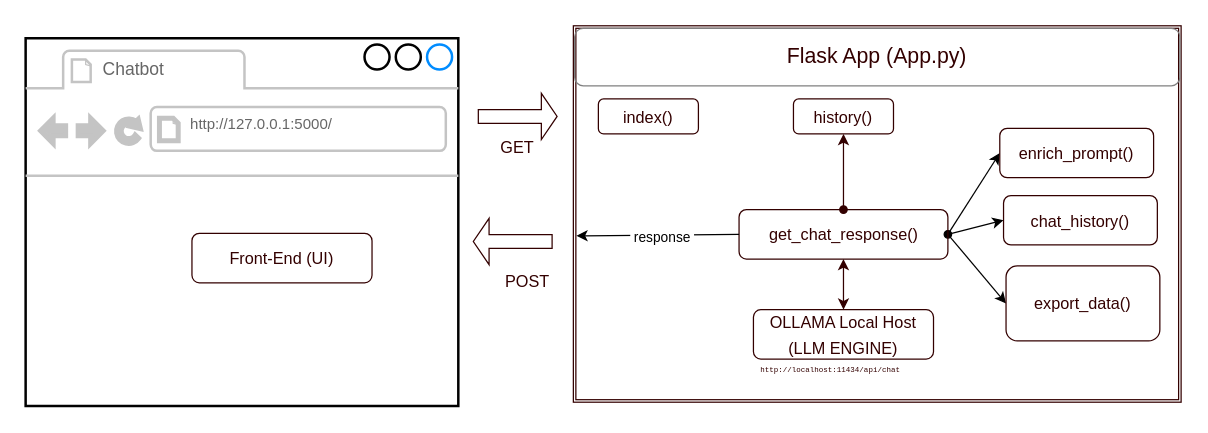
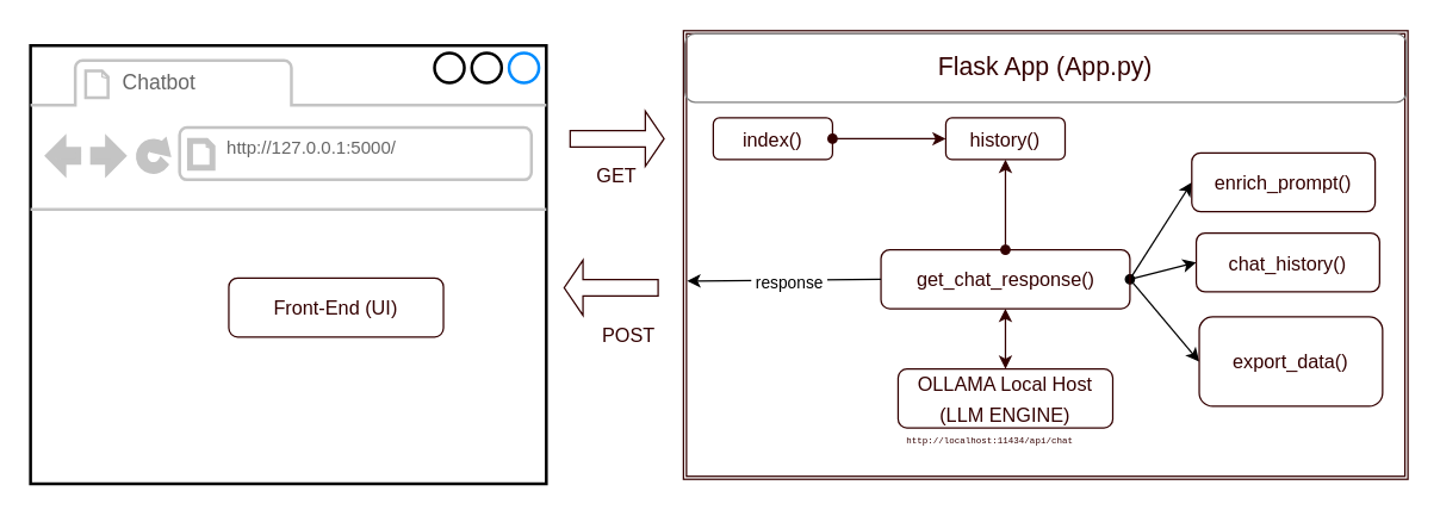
  <mxCell id="0" />
  <mxCell id="1" parent="0" />
  <mxCell id="2" value="" style="strokeWidth=2;shadow=0;dashed=0;align=center;html=1;shape=mxgraph.mockup.containers.browserWindow;rSize=0;strokeColor=default;strokeColor2=#008cff;strokeColor3=#c4c4c4;mainText=,;recursiveResize=0;fillColor=none;gradientColor=#b3b3b3;" parent="1" vertex="1"><mxGeometry x="20" y="30" width="346" height="294" as="geometry" /></mxCell>
  <mxCell id="3" value="&lt;font style=&quot;font-size: 14px;&quot;&gt;Chatbot&lt;/font&gt;" style="strokeWidth=1;shadow=0;dashed=0;align=center;html=1;shape=mxgraph.mockup.containers.anchor;fontSize=17;fontColor=#666666;align=left;" parent="2" vertex="1"><mxGeometry x="60" y="12" width="110" height="26" as="geometry" /></mxCell>
  <mxCell id="4" value="&lt;font style=&quot;font-size: 12px;&quot;&gt;http://127.0.0.1:5000/&lt;/font&gt;" style="strokeWidth=1;shadow=0;dashed=0;align=center;html=1;shape=mxgraph.mockup.containers.anchor;rSize=0;fontSize=17;fontColor=#666666;align=left;" parent="2" vertex="1"><mxGeometry x="130" y="60" width="111" height="15" as="geometry" /></mxCell>
  <mxCell id="5" value="&lt;font style=&quot;font-size: 13px;&quot;&gt;Front-End (UI)&lt;/font&gt;" style="rounded=1;whiteSpace=wrap;html=1;strokeColor=#330000;strokeWidth=1;fontSize=17;fontColor=#330000;fillColor=none;" parent="2" vertex="1"><mxGeometry x="133" y="156" width="144" height="39.5" as="geometry" /></mxCell>
  <mxCell id="6" value="" style="shape=ext;double=1;rounded=0;whiteSpace=wrap;html=1;fontSize=14;fillColor=none;strokeWidth=1;strokeColor=#330000;" parent="1" vertex="1"><mxGeometry x="458" y="20" width="486" height="301" as="geometry" /></mxCell>
  <mxCell id="7" value="&lt;font style=&quot;font-size: 17px;&quot; color=&quot;#330000&quot;&gt;Flask App (App.py)&lt;br&gt;&lt;/font&gt;" style="text;html=1;strokeColor=#808080;fillColor=none;align=center;verticalAlign=middle;whiteSpace=wrap;rounded=1;strokeWidth=1;fontSize=14;" parent="1" vertex="1"><mxGeometry x="459" y="22" width="484" height="46" as="geometry" /></mxCell>
  <mxCell id="8" style="edgeStyle=none;html=1;exitX=1;exitY=0.5;exitDx=0;exitDy=0;entryX=0;entryY=0.5;entryDx=0;entryDy=0;startArrow=oval;startFill=1;" parent="1" source="11" target="20" edge="1"><mxGeometry relative="1" as="geometry" /></mxCell>
  <mxCell id="9" style="edgeStyle=none;html=1;exitX=1;exitY=0.5;exitDx=0;exitDy=0;entryX=0;entryY=0.5;entryDx=0;entryDy=0;" parent="1" source="11" target="26" edge="1"><mxGeometry relative="1" as="geometry" /></mxCell>
  <mxCell id="10" style="edgeStyle=none;html=1;exitX=1;exitY=0.5;exitDx=0;exitDy=0;entryX=0;entryY=0.5;entryDx=0;entryDy=0;" parent="1" source="11" target="27" edge="1"><mxGeometry relative="1" as="geometry" /></mxCell>
  <mxCell id="11" value="&lt;font style=&quot;font-size: 13px;&quot;&gt;get_chat_response()&lt;/font&gt;" style="rounded=1;whiteSpace=wrap;html=1;strokeColor=#330000;strokeWidth=1;fontSize=17;fontColor=#330000;fillColor=none;" parent="1" vertex="1"><mxGeometry x="590.5" y="167" width="167" height="39.5" as="geometry" /></mxCell>
  <mxCell id="12" value="&lt;font style=&quot;font-size: 13px;&quot;&gt;OLLAMA Local Host (LLM ENGINE)&lt;/font&gt;" style="rounded=1;whiteSpace=wrap;html=1;strokeColor=#330000;strokeWidth=1;fontSize=17;fontColor=#330000;fillColor=none;" parent="1" vertex="1"><mxGeometry x="602" y="247" width="144" height="39.5" as="geometry" /></mxCell>
  <mxCell id="13" value="" style="shape=singleArrow;direction=south;whiteSpace=wrap;html=1;strokeColor=#330000;strokeWidth=1;fontSize=13;fontColor=#330000;fillColor=none;rotation=90;" parent="1" vertex="1"><mxGeometry x="391" y="161" width="37" height="63" as="geometry" /></mxCell>
  <mxCell id="14" value="GET" style="text;html=1;strokeColor=none;fillColor=none;align=center;verticalAlign=middle;whiteSpace=wrap;rounded=0;strokeWidth=1;fontSize=13;fontColor=#330000;" parent="1" vertex="1"><mxGeometry x="360" y="102" width="107" height="30" as="geometry" /></mxCell>
  <mxCell id="15" value="" style="shape=singleArrow;direction=south;whiteSpace=wrap;html=1;strokeColor=#330000;strokeWidth=1;fontSize=13;fontColor=#330000;fillColor=none;rotation=-90;" parent="1" vertex="1"><mxGeometry x="395" y="61" width="37" height="63" as="geometry" /></mxCell>
  <mxCell id="16" value="POST" style="text;html=1;strokeColor=none;fillColor=none;align=center;verticalAlign=middle;whiteSpace=wrap;rounded=0;strokeWidth=1;fontSize=13;fontColor=#330000;" parent="1" vertex="1"><mxGeometry x="368" y="208.5" width="107" height="30" as="geometry" /></mxCell>
  <mxCell id="17" value="&lt;div style=&quot;font-family: Menlo, Monaco, &amp;quot;Courier New&amp;quot;, monospace; font-weight: normal; line-height: 18px;&quot;&gt;&lt;div style=&quot;&quot;&gt;&lt;font style=&quot;font-size: 6px;&quot;&gt;http://localhost:11434/api/chat&lt;/font&gt;&lt;/div&gt;&lt;/div&gt;" style="text;whiteSpace=wrap;html=1;fontSize=13;fontColor=#330000;" parent="1" vertex="1"><mxGeometry x="606" y="278" width="129.5" height="29" as="geometry" /></mxCell>
  <mxCell id="18" value="&lt;font style=&quot;font-size: 13px;&quot;&gt;index()&lt;/font&gt;" style="rounded=1;whiteSpace=wrap;html=1;strokeColor=#330000;strokeWidth=1;fontSize=17;fontColor=#330000;fillColor=none;" parent="1" vertex="1"><mxGeometry x="478" y="78.5" width="80" height="28" as="geometry" /></mxCell>
  <mxCell id="19" value="&lt;font style=&quot;font-size: 13px;&quot;&gt;history()&lt;/font&gt;" style="rounded=1;whiteSpace=wrap;html=1;strokeColor=#330000;strokeWidth=1;fontSize=17;fontColor=#330000;fillColor=none;" parent="1" vertex="1"><mxGeometry x="634" y="78.5" width="80" height="28" as="geometry" /></mxCell>
  <mxCell id="20" value="&lt;font style=&quot;font-size: 13px;&quot;&gt;enrich_prompt()&lt;/font&gt;" style="rounded=1;whiteSpace=wrap;html=1;strokeColor=#330000;strokeWidth=1;fontSize=17;fontColor=#330000;fillColor=none;" parent="1" vertex="1"><mxGeometry x="799" y="102" width="123" height="39.5" as="geometry" /></mxCell>
+ <mxCell id="21" value="" style="endArrow=classic;html=1;fontSize=13;fontColor=#330000;strokeColor=#330000;exitX=1;exitY=0.5;exitDx=0;exitDy=0;entryX=0;entryY=0.5;entryDx=0;entryDy=0;startArrow=oval;startFill=1;" parent="1" source="18" target="19" edge="1"><mxGeometry width="50" height="50" relative="1" as="geometry"><mxPoint x="558" y="125" as="sourcePoint" /><mxPoint x="608" y="75" as="targetPoint" /></mxGeometry></mxCell>
  <mxCell id="22" value="" style="endArrow=classic;html=1;fontSize=13;fontColor=#330000;strokeColor=#330000;exitX=0.5;exitY=0;exitDx=0;exitDy=0;entryX=0.5;entryY=1;entryDx=0;entryDy=0;startArrow=oval;startFill=1;" parent="1" source="11" target="19" edge="1"><mxGeometry width="50" height="50" relative="1" as="geometry"><mxPoint x="668" y="179.5" as="sourcePoint" /><mxPoint x="668" y="208.5" as="targetPoint" /></mxGeometry></mxCell>
  <mxCell id="23" value="" style="endArrow=classic;html=1;fontSize=13;fontColor=#330000;strokeColor=#330000;entryX=0.5;entryY=0;entryDx=0;entryDy=0;startArrow=classic;startFill=1;exitX=0.5;exitY=1;exitDx=0;exitDy=0;" parent="1" source="11" target="12" edge="1"><mxGeometry width="50" height="50" relative="1" as="geometry"><mxPoint x="704.001" y="150" as="sourcePoint" /><mxPoint x="663.29" y="259" as="targetPoint" /></mxGeometry></mxCell>
  <mxCell id="24" style="edgeStyle=none;html=1;exitX=0;exitY=0.5;exitDx=0;exitDy=0;entryX=0.005;entryY=0.558;entryDx=0;entryDy=0;entryPerimeter=0;" parent="1" source="11" target="6" edge="1"><mxGeometry relative="1" as="geometry" /></mxCell>
  <mxCell id="25" value="&amp;nbsp;response&amp;nbsp;" style="edgeLabel;html=1;align=center;verticalAlign=middle;resizable=0;points=[];" parent="24" vertex="1" connectable="0"><mxGeometry x="-0.048" y="1" relative="1" as="geometry"><mxPoint as="offset" /></mxGeometry></mxCell>
  <mxCell id="26" value="&lt;font style=&quot;font-size: 13px;&quot;&gt;chat_history()&lt;/font&gt;" style="rounded=1;whiteSpace=wrap;html=1;strokeColor=#330000;strokeWidth=1;fontSize=17;fontColor=#330000;fillColor=none;" parent="1" vertex="1"><mxGeometry x="802" y="155.75" width="123" height="39.5" as="geometry" /></mxCell>
  <mxCell id="27" value="&lt;font style=&quot;font-size: 13px;&quot;&gt;export_data()&lt;/font&gt;" style="rounded=1;whiteSpace=wrap;html=1;strokeColor=#330000;strokeWidth=1;fontSize=17;fontColor=#330000;fillColor=none;" parent="1" vertex="1"><mxGeometry x="804" y="212" width="123" height="60" as="geometry" /></mxCell>
